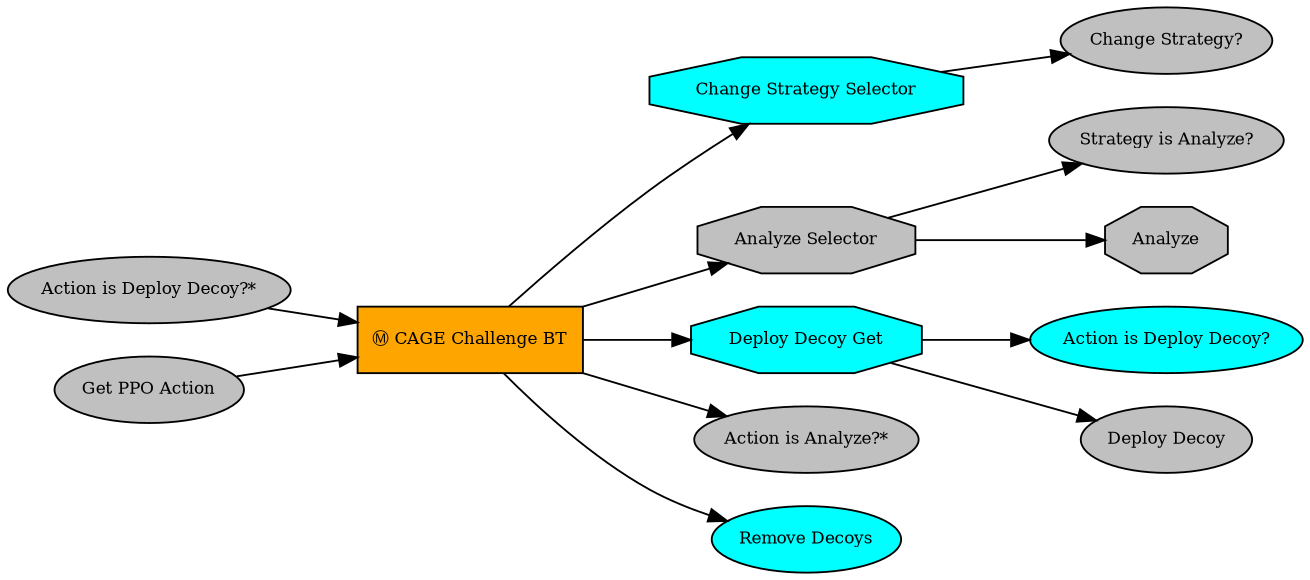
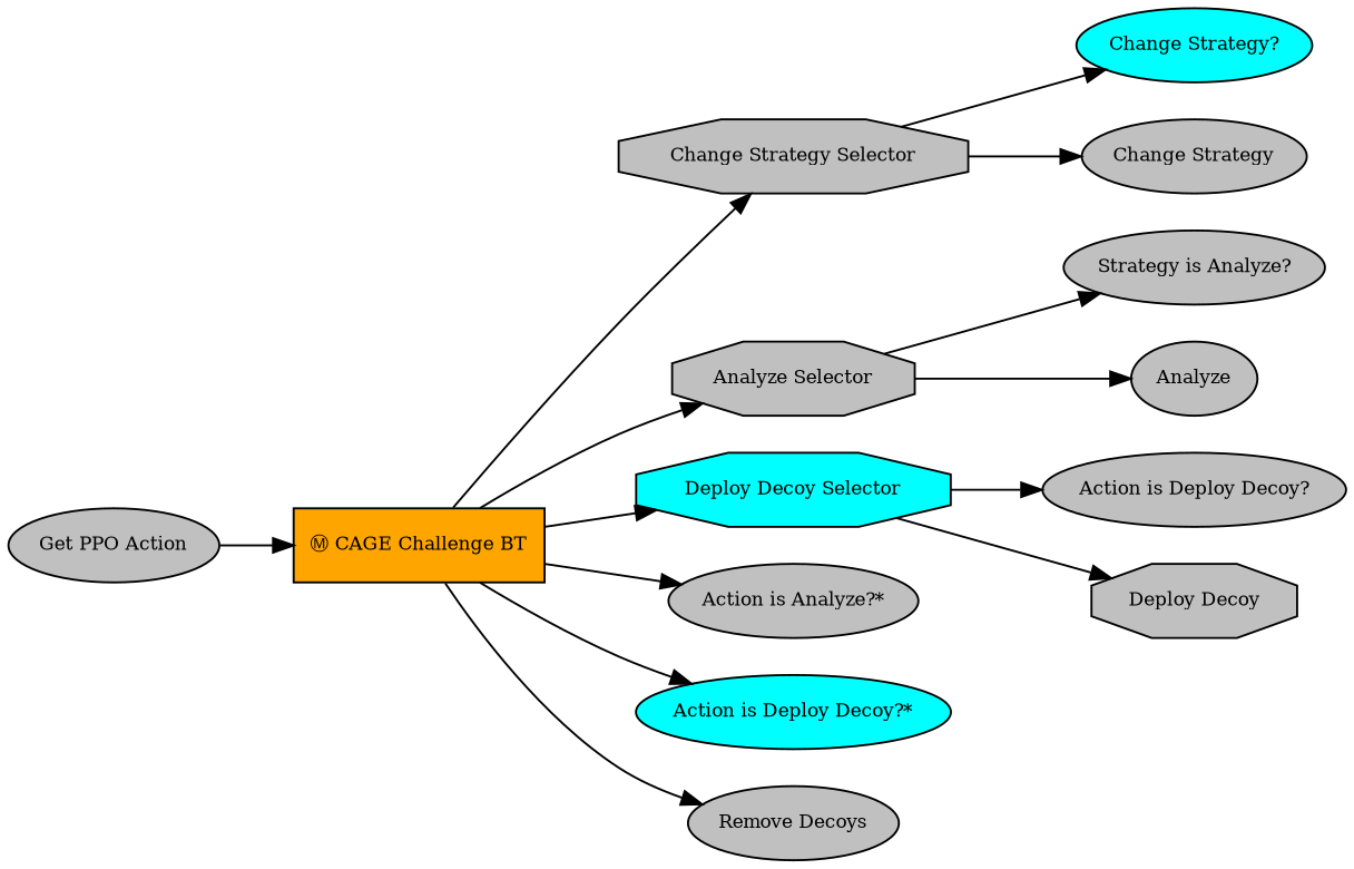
  digraph {
    fontname="times-roman"
    ordering=out
    rankdir=LR
    node [fillcolor=gray fontcolor=black fontname="times-roman" fontsize=9 shape=ellipse style=filled]
    edge [fontname="times-roman"]
    n1 [fillcolor=orange label="Ⓜ CAGE Challenge BT" shape=box]
-   n2 [fillcolor=cyan label="Change Strategy Selector" shape=octagon]
+   n2 [label="Change Strategy Selector" shape=octagon]
    n3 [label="Analyze Selector" shape=octagon]
-   n4 [fillcolor=cyan label="Deploy Decoy Get" shape=octagon]
+   n4 [fillcolor=cyan label="Deploy Decoy Selector" shape=octagon]
    n5 [label="Action is Analyze?*"]
-   n6 [label="Action is Deploy Decoy?*"]
-   n7 [fillcolor=cyan label="Remove Decoys"]
-   n8 [label="Change Strategy?"]
+   n6 [fillcolor=cyan label="Action is Deploy Decoy?*"]
+   n7 [label="Remove Decoys"]
+   n8 [fillcolor=cyan label="Change Strategy?"]
+   n9 [label="Change Strategy"]
    n10 [label="Get PPO Action"]
    n11 [label="Strategy is Analyze?"]
-   n12 [label=Analyze shape=octagon]
-   n13 [fillcolor=cyan label="Action is Deploy Decoy?"]
-   n14 [label="Deploy Decoy"]
+   n12 [label=Analyze]
+   n13 [label="Action is Deploy Decoy?"]
+   n14 [label="Deploy Decoy" shape=octagon]
    n1 -> n2
    n1 -> n3
    n1 -> n4
    n1 -> n5
-   n6 -> n1
+   n1 -> n6
    n1 -> n7
    n2 -> n8
+   n2 -> n9
    n3 -> n11
    n3 -> n12
    n4 -> n13
    n4 -> n14
    n10 -> n1
  }
